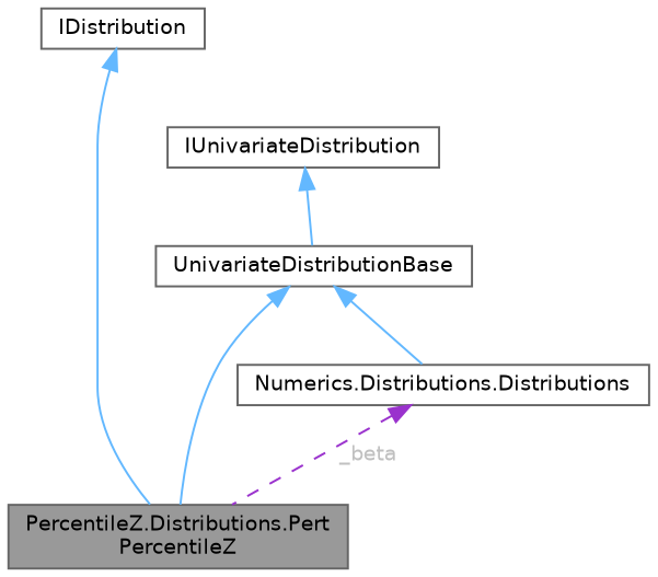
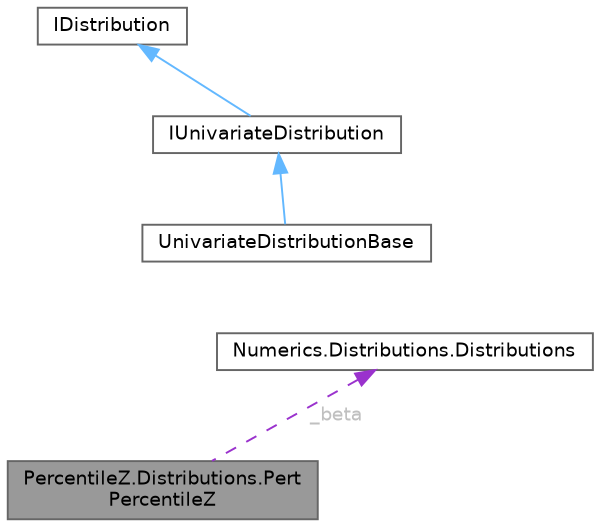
  digraph {
    node [color=gray40 fillcolor=white fontname=Helvetica fontsize=10 shape=box style=filled]
    edge [color=steelblue1 dir=back fontname=Helvetica fontsize=10 labelfontname=Helvetica labelfontsize=10 style=solid]
    n1 [fillcolor=grey60 fontcolor=black height=0.2 label="PercentileZ.Distributions.Pert\lPercentileZ" width=0.4]
    n2 [height=0.2 label=UnivariateDistributionBase width=0.4]
    n3 [height=0.2 label="Numerics.Distributions.Distributions" width=0.4]
    n4 [height=0.2 label=IUnivariateDistribution width=0.4]
    n5 [height=0.2 label=IDistribution width=0.4]
-   n2 -> n1
-   n2 -> n3
    n3 -> n1 [color=darkorchid3 fontcolor=grey label=" _beta" style=dashed]
    n4 -> n2
-   n5 -> n1
+   n5 -> n4
  }
